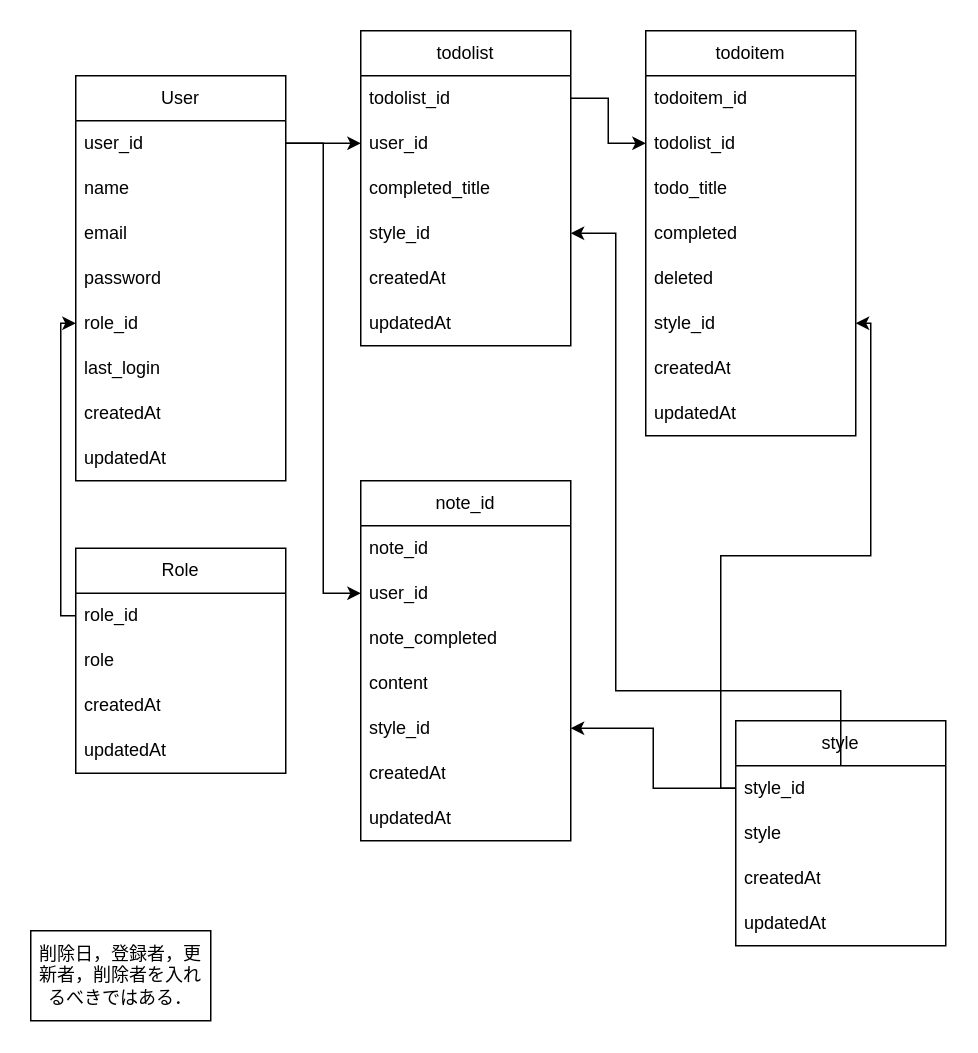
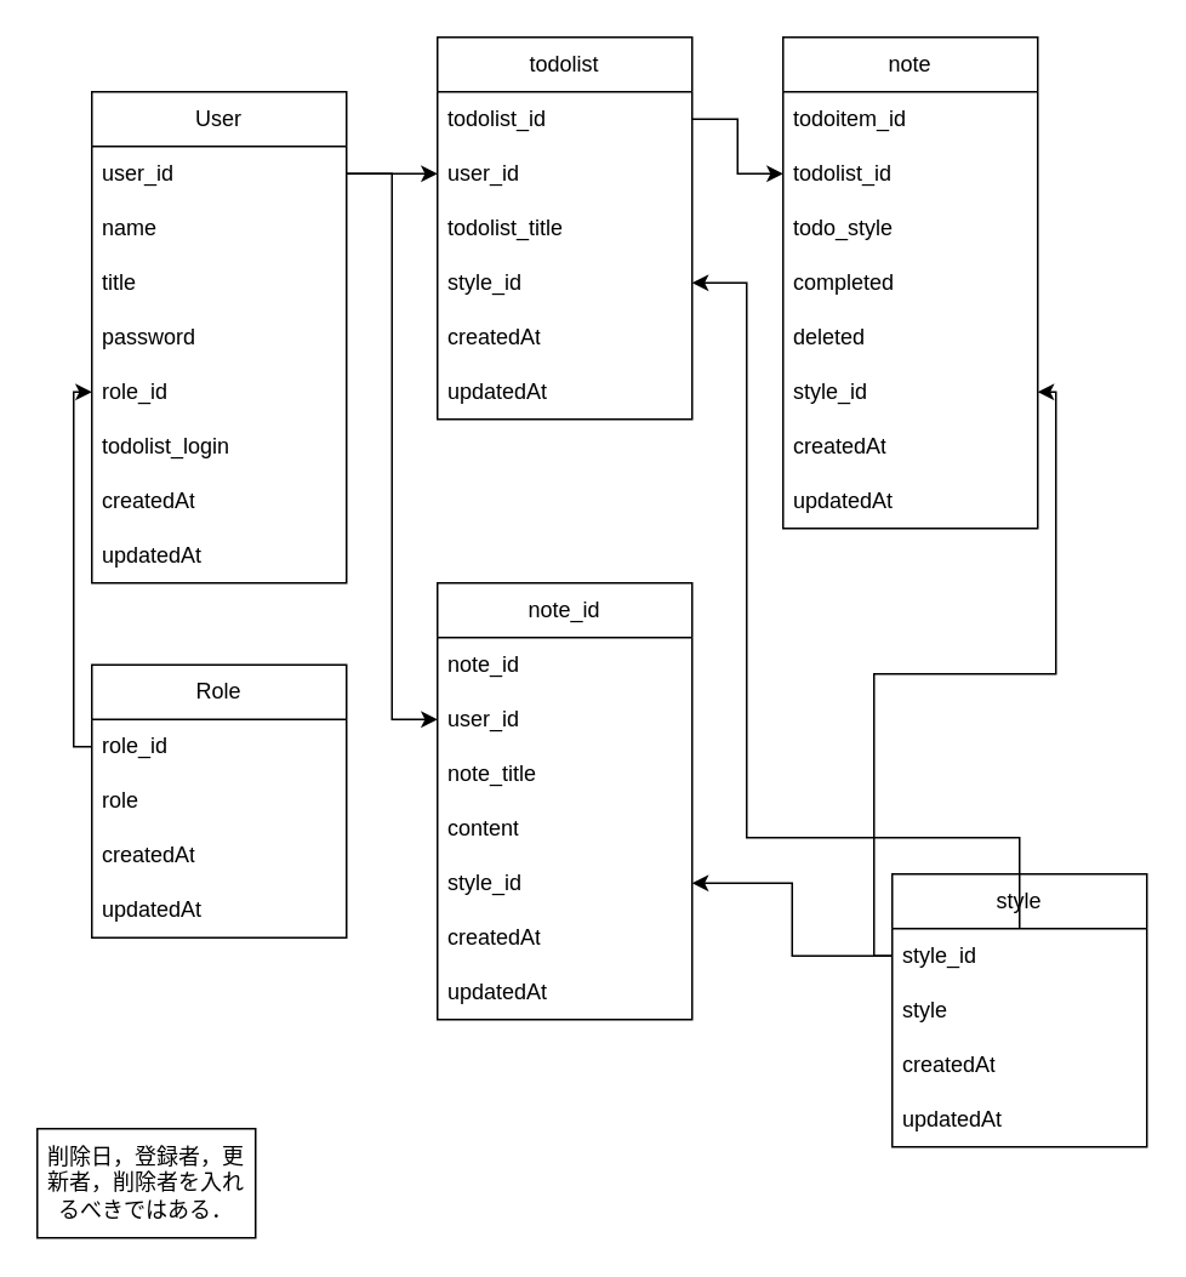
  <mxCell id="0" />
  <mxCell id="1" parent="0" />
  <mxCell id="2" value="User" style="swimlane;fontStyle=0;childLayout=stackLayout;horizontal=1;startSize=30;horizontalStack=0;resizeParent=1;resizeParentMax=0;resizeLast=0;collapsible=1;marginBottom=0;whiteSpace=wrap;html=1;" parent="1" vertex="1"><mxGeometry x="50" y="50" width="140" height="270" as="geometry" /></mxCell>
  <mxCell id="3" value="user_id" style="text;strokeColor=none;fillColor=none;align=left;verticalAlign=middle;spacingLeft=4;spacingRight=4;overflow=hidden;points=[[0,0.5],[1,0.5]];portConstraint=eastwest;rotatable=0;whiteSpace=wrap;html=1;" parent="2" vertex="1"><mxGeometry y="30" width="140" height="30" as="geometry" /></mxCell>
  <mxCell id="4" value="name" style="text;strokeColor=none;fillColor=none;align=left;verticalAlign=middle;spacingLeft=4;spacingRight=4;overflow=hidden;points=[[0,0.5],[1,0.5]];portConstraint=eastwest;rotatable=0;whiteSpace=wrap;html=1;" parent="2" vertex="1"><mxGeometry y="60" width="140" height="30" as="geometry" /></mxCell>
- <mxCell id="5" value="&lt;div&gt;email&lt;/div&gt;" style="text;strokeColor=none;fillColor=none;align=left;verticalAlign=middle;spacingLeft=4;spacingRight=4;overflow=hidden;points=[[0,0.5],[1,0.5]];portConstraint=eastwest;rotatable=0;whiteSpace=wrap;html=1;" parent="2" vertex="1"><mxGeometry y="90" width="140" height="30" as="geometry" /></mxCell>
+ <mxCell id="5" value="&lt;div&gt;title&lt;/div&gt;" style="text;strokeColor=none;fillColor=none;align=left;verticalAlign=middle;spacingLeft=4;spacingRight=4;overflow=hidden;points=[[0,0.5],[1,0.5]];portConstraint=eastwest;rotatable=0;whiteSpace=wrap;html=1;" parent="2" vertex="1"><mxGeometry y="90" width="140" height="30" as="geometry" /></mxCell>
  <mxCell id="6" value="password" style="text;strokeColor=none;fillColor=none;align=left;verticalAlign=middle;spacingLeft=4;spacingRight=4;overflow=hidden;points=[[0,0.5],[1,0.5]];portConstraint=eastwest;rotatable=0;whiteSpace=wrap;html=1;" vertex="1" parent="2"><mxGeometry y="120" width="140" height="30" as="geometry" /></mxCell>
  <mxCell id="7" value="role_id" style="text;strokeColor=none;fillColor=none;align=left;verticalAlign=middle;spacingLeft=4;spacingRight=4;overflow=hidden;points=[[0,0.5],[1,0.5]];portConstraint=eastwest;rotatable=0;whiteSpace=wrap;html=1;" parent="2" vertex="1"><mxGeometry y="150" width="140" height="30" as="geometry" /></mxCell>
- <mxCell id="8" value="last_login" style="text;strokeColor=none;fillColor=none;align=left;verticalAlign=middle;spacingLeft=4;spacingRight=4;overflow=hidden;points=[[0,0.5],[1,0.5]];portConstraint=eastwest;rotatable=0;whiteSpace=wrap;html=1;" parent="2" vertex="1"><mxGeometry y="180" width="140" height="30" as="geometry" /></mxCell>
+ <mxCell id="8" value="todolist_login" style="text;strokeColor=none;fillColor=none;align=left;verticalAlign=middle;spacingLeft=4;spacingRight=4;overflow=hidden;points=[[0,0.5],[1,0.5]];portConstraint=eastwest;rotatable=0;whiteSpace=wrap;html=1;" parent="2" vertex="1"><mxGeometry y="180" width="140" height="30" as="geometry" /></mxCell>
  <mxCell id="9" value="createdAt" style="text;strokeColor=none;fillColor=none;align=left;verticalAlign=middle;spacingLeft=4;spacingRight=4;overflow=hidden;points=[[0,0.5],[1,0.5]];portConstraint=eastwest;rotatable=0;whiteSpace=wrap;html=1;" parent="2" vertex="1"><mxGeometry y="210" width="140" height="30" as="geometry" /></mxCell>
  <mxCell id="10" value="updatedAt" style="text;strokeColor=none;fillColor=none;align=left;verticalAlign=middle;spacingLeft=4;spacingRight=4;overflow=hidden;points=[[0,0.5],[1,0.5]];portConstraint=eastwest;rotatable=0;whiteSpace=wrap;html=1;" parent="2" vertex="1"><mxGeometry y="240" width="140" height="30" as="geometry" /></mxCell>
- <mxCell id="11" value="todoitem" style="swimlane;fontStyle=0;childLayout=stackLayout;horizontal=1;startSize=30;horizontalStack=0;resizeParent=1;resizeParentMax=0;resizeLast=0;collapsible=1;marginBottom=0;whiteSpace=wrap;html=1;" parent="1" vertex="1"><mxGeometry x="430" y="20" width="140" height="270" as="geometry" /></mxCell>
+ <mxCell id="11" value="note" style="swimlane;fontStyle=0;childLayout=stackLayout;horizontal=1;startSize=30;horizontalStack=0;resizeParent=1;resizeParentMax=0;resizeLast=0;collapsible=1;marginBottom=0;whiteSpace=wrap;html=1;" parent="1" vertex="1"><mxGeometry x="430" y="20" width="140" height="270" as="geometry" /></mxCell>
  <mxCell id="12" value="todoitem_id" style="text;strokeColor=none;fillColor=none;align=left;verticalAlign=middle;spacingLeft=4;spacingRight=4;overflow=hidden;points=[[0,0.5],[1,0.5]];portConstraint=eastwest;rotatable=0;whiteSpace=wrap;html=1;" parent="11" vertex="1"><mxGeometry y="30" width="140" height="30" as="geometry" /></mxCell>
  <mxCell id="13" value="todolist_id" style="text;strokeColor=none;fillColor=none;align=left;verticalAlign=middle;spacingLeft=4;spacingRight=4;overflow=hidden;points=[[0,0.5],[1,0.5]];portConstraint=eastwest;rotatable=0;whiteSpace=wrap;html=1;" parent="11" vertex="1"><mxGeometry y="60" width="140" height="30" as="geometry" /></mxCell>
- <mxCell id="14" value="todo_title" style="text;strokeColor=none;fillColor=none;align=left;verticalAlign=middle;spacingLeft=4;spacingRight=4;overflow=hidden;points=[[0,0.5],[1,0.5]];portConstraint=eastwest;rotatable=0;whiteSpace=wrap;html=1;" parent="11" vertex="1"><mxGeometry y="90" width="140" height="30" as="geometry" /></mxCell>
+ <mxCell id="14" value="todo_style" style="text;strokeColor=none;fillColor=none;align=left;verticalAlign=middle;spacingLeft=4;spacingRight=4;overflow=hidden;points=[[0,0.5],[1,0.5]];portConstraint=eastwest;rotatable=0;whiteSpace=wrap;html=1;" parent="11" vertex="1"><mxGeometry y="90" width="140" height="30" as="geometry" /></mxCell>
  <mxCell id="15" value="completed" style="text;strokeColor=none;fillColor=none;align=left;verticalAlign=middle;spacingLeft=4;spacingRight=4;overflow=hidden;points=[[0,0.5],[1,0.5]];portConstraint=eastwest;rotatable=0;whiteSpace=wrap;html=1;" parent="11" vertex="1"><mxGeometry y="120" width="140" height="30" as="geometry" /></mxCell>
  <mxCell id="16" value="deleted" style="text;strokeColor=none;fillColor=none;align=left;verticalAlign=middle;spacingLeft=4;spacingRight=4;overflow=hidden;points=[[0,0.5],[1,0.5]];portConstraint=eastwest;rotatable=0;whiteSpace=wrap;html=1;" parent="11" vertex="1"><mxGeometry y="150" width="140" height="30" as="geometry" /></mxCell>
  <mxCell id="17" value="style_id" style="text;strokeColor=none;fillColor=none;align=left;verticalAlign=middle;spacingLeft=4;spacingRight=4;overflow=hidden;points=[[0,0.5],[1,0.5]];portConstraint=eastwest;rotatable=0;whiteSpace=wrap;html=1;" parent="11" vertex="1"><mxGeometry y="180" width="140" height="30" as="geometry" /></mxCell>
  <mxCell id="18" value="createdAt" style="text;strokeColor=none;fillColor=none;align=left;verticalAlign=middle;spacingLeft=4;spacingRight=4;overflow=hidden;points=[[0,0.5],[1,0.5]];portConstraint=eastwest;rotatable=0;whiteSpace=wrap;html=1;" parent="11" vertex="1"><mxGeometry y="210" width="140" height="30" as="geometry" /></mxCell>
  <mxCell id="19" value="updatedAt" style="text;strokeColor=none;fillColor=none;align=left;verticalAlign=middle;spacingLeft=4;spacingRight=4;overflow=hidden;points=[[0,0.5],[1,0.5]];portConstraint=eastwest;rotatable=0;whiteSpace=wrap;html=1;" parent="11" vertex="1"><mxGeometry y="240" width="140" height="30" as="geometry" /></mxCell>
  <mxCell id="20" value="note_id" style="swimlane;fontStyle=0;childLayout=stackLayout;horizontal=1;startSize=30;horizontalStack=0;resizeParent=1;resizeParentMax=0;resizeLast=0;collapsible=1;marginBottom=0;whiteSpace=wrap;html=1;" parent="1" vertex="1"><mxGeometry x="240" y="320" width="140" height="240" as="geometry" /></mxCell>
  <mxCell id="21" value="note_id" style="text;strokeColor=none;fillColor=none;align=left;verticalAlign=middle;spacingLeft=4;spacingRight=4;overflow=hidden;points=[[0,0.5],[1,0.5]];portConstraint=eastwest;rotatable=0;whiteSpace=wrap;html=1;" parent="20" vertex="1"><mxGeometry y="30" width="140" height="30" as="geometry" /></mxCell>
  <mxCell id="22" value="user_id" style="text;strokeColor=none;fillColor=none;align=left;verticalAlign=middle;spacingLeft=4;spacingRight=4;overflow=hidden;points=[[0,0.5],[1,0.5]];portConstraint=eastwest;rotatable=0;whiteSpace=wrap;html=1;" parent="20" vertex="1"><mxGeometry y="60" width="140" height="30" as="geometry" /></mxCell>
- <mxCell id="23" value="note_completed" style="text;strokeColor=none;fillColor=none;align=left;verticalAlign=middle;spacingLeft=4;spacingRight=4;overflow=hidden;points=[[0,0.5],[1,0.5]];portConstraint=eastwest;rotatable=0;whiteSpace=wrap;html=1;" parent="20" vertex="1"><mxGeometry y="90" width="140" height="30" as="geometry" /></mxCell>
+ <mxCell id="23" value="note_title" style="text;strokeColor=none;fillColor=none;align=left;verticalAlign=middle;spacingLeft=4;spacingRight=4;overflow=hidden;points=[[0,0.5],[1,0.5]];portConstraint=eastwest;rotatable=0;whiteSpace=wrap;html=1;" parent="20" vertex="1"><mxGeometry y="90" width="140" height="30" as="geometry" /></mxCell>
  <mxCell id="24" value="content" style="text;strokeColor=none;fillColor=none;align=left;verticalAlign=middle;spacingLeft=4;spacingRight=4;overflow=hidden;points=[[0,0.5],[1,0.5]];portConstraint=eastwest;rotatable=0;whiteSpace=wrap;html=1;" parent="20" vertex="1"><mxGeometry y="120" width="140" height="30" as="geometry" /></mxCell>
  <mxCell id="25" value="style_id" style="text;strokeColor=none;fillColor=none;align=left;verticalAlign=middle;spacingLeft=4;spacingRight=4;overflow=hidden;points=[[0,0.5],[1,0.5]];portConstraint=eastwest;rotatable=0;whiteSpace=wrap;html=1;" parent="20" vertex="1"><mxGeometry y="150" width="140" height="30" as="geometry" /></mxCell>
  <mxCell id="26" value="createdAt" style="text;strokeColor=none;fillColor=none;align=left;verticalAlign=middle;spacingLeft=4;spacingRight=4;overflow=hidden;points=[[0,0.5],[1,0.5]];portConstraint=eastwest;rotatable=0;whiteSpace=wrap;html=1;" parent="20" vertex="1"><mxGeometry y="180" width="140" height="30" as="geometry" /></mxCell>
  <mxCell id="27" value="updatedAt" style="text;strokeColor=none;fillColor=none;align=left;verticalAlign=middle;spacingLeft=4;spacingRight=4;overflow=hidden;points=[[0,0.5],[1,0.5]];portConstraint=eastwest;rotatable=0;whiteSpace=wrap;html=1;" parent="20" vertex="1"><mxGeometry y="210" width="140" height="30" as="geometry" /></mxCell>
  <mxCell id="28" value="todolist" style="swimlane;fontStyle=0;childLayout=stackLayout;horizontal=1;startSize=30;horizontalStack=0;resizeParent=1;resizeParentMax=0;resizeLast=0;collapsible=1;marginBottom=0;whiteSpace=wrap;html=1;" parent="1" vertex="1"><mxGeometry x="240" y="20" width="140" height="210" as="geometry" /></mxCell>
  <mxCell id="29" value="todolist_id" style="text;strokeColor=none;fillColor=none;align=left;verticalAlign=middle;spacingLeft=4;spacingRight=4;overflow=hidden;points=[[0,0.5],[1,0.5]];portConstraint=eastwest;rotatable=0;whiteSpace=wrap;html=1;" parent="28" vertex="1"><mxGeometry y="30" width="140" height="30" as="geometry" /></mxCell>
  <mxCell id="30" value="user_id" style="text;strokeColor=none;fillColor=none;align=left;verticalAlign=middle;spacingLeft=4;spacingRight=4;overflow=hidden;points=[[0,0.5],[1,0.5]];portConstraint=eastwest;rotatable=0;whiteSpace=wrap;html=1;" parent="28" vertex="1"><mxGeometry y="60" width="140" height="30" as="geometry" /></mxCell>
- <mxCell id="31" value="completed_title" style="text;strokeColor=none;fillColor=none;align=left;verticalAlign=middle;spacingLeft=4;spacingRight=4;overflow=hidden;points=[[0,0.5],[1,0.5]];portConstraint=eastwest;rotatable=0;whiteSpace=wrap;html=1;" parent="28" vertex="1"><mxGeometry y="90" width="140" height="30" as="geometry" /></mxCell>
+ <mxCell id="31" value="todolist_title" style="text;strokeColor=none;fillColor=none;align=left;verticalAlign=middle;spacingLeft=4;spacingRight=4;overflow=hidden;points=[[0,0.5],[1,0.5]];portConstraint=eastwest;rotatable=0;whiteSpace=wrap;html=1;" parent="28" vertex="1"><mxGeometry y="90" width="140" height="30" as="geometry" /></mxCell>
  <mxCell id="32" value="style_id" style="text;strokeColor=none;fillColor=none;align=left;verticalAlign=middle;spacingLeft=4;spacingRight=4;overflow=hidden;points=[[0,0.5],[1,0.5]];portConstraint=eastwest;rotatable=0;whiteSpace=wrap;html=1;" parent="28" vertex="1"><mxGeometry y="120" width="140" height="30" as="geometry" /></mxCell>
  <mxCell id="33" value="createdAt" style="text;strokeColor=none;fillColor=none;align=left;verticalAlign=middle;spacingLeft=4;spacingRight=4;overflow=hidden;points=[[0,0.5],[1,0.5]];portConstraint=eastwest;rotatable=0;whiteSpace=wrap;html=1;" parent="28" vertex="1"><mxGeometry y="150" width="140" height="30" as="geometry" /></mxCell>
  <mxCell id="34" value="updatedAt" style="text;strokeColor=none;fillColor=none;align=left;verticalAlign=middle;spacingLeft=4;spacingRight=4;overflow=hidden;points=[[0,0.5],[1,0.5]];portConstraint=eastwest;rotatable=0;whiteSpace=wrap;html=1;" parent="28" vertex="1"><mxGeometry y="180" width="140" height="30" as="geometry" /></mxCell>
  <mxCell id="35" style="edgeStyle=orthogonalEdgeStyle;rounded=0;orthogonalLoop=1;jettySize=auto;html=1;" parent="1" source="3" target="30" edge="1"><mxGeometry relative="1" as="geometry" /></mxCell>
  <mxCell id="36" style="edgeStyle=orthogonalEdgeStyle;rounded=0;orthogonalLoop=1;jettySize=auto;html=1;" parent="1" source="29" target="13" edge="1"><mxGeometry relative="1" as="geometry" /></mxCell>
  <mxCell id="37" style="edgeStyle=orthogonalEdgeStyle;rounded=0;orthogonalLoop=1;jettySize=auto;html=1;" parent="1" source="3" target="22" edge="1"><mxGeometry relative="1" as="geometry" /></mxCell>
  <mxCell id="38" value="Role" style="swimlane;fontStyle=0;childLayout=stackLayout;horizontal=1;startSize=30;horizontalStack=0;resizeParent=1;resizeParentMax=0;resizeLast=0;collapsible=1;marginBottom=0;whiteSpace=wrap;html=1;" parent="1" vertex="1"><mxGeometry x="50" y="365" width="140" height="150" as="geometry" /></mxCell>
  <mxCell id="39" value="role_id" style="text;strokeColor=none;fillColor=none;align=left;verticalAlign=middle;spacingLeft=4;spacingRight=4;overflow=hidden;points=[[0,0.5],[1,0.5]];portConstraint=eastwest;rotatable=0;whiteSpace=wrap;html=1;" parent="38" vertex="1"><mxGeometry y="30" width="140" height="30" as="geometry" /></mxCell>
  <mxCell id="40" value="role" style="text;strokeColor=none;fillColor=none;align=left;verticalAlign=middle;spacingLeft=4;spacingRight=4;overflow=hidden;points=[[0,0.5],[1,0.5]];portConstraint=eastwest;rotatable=0;whiteSpace=wrap;html=1;" parent="38" vertex="1"><mxGeometry y="60" width="140" height="30" as="geometry" /></mxCell>
  <mxCell id="41" value="createdAt" style="text;strokeColor=none;fillColor=none;align=left;verticalAlign=middle;spacingLeft=4;spacingRight=4;overflow=hidden;points=[[0,0.5],[1,0.5]];portConstraint=eastwest;rotatable=0;whiteSpace=wrap;html=1;" parent="38" vertex="1"><mxGeometry y="90" width="140" height="30" as="geometry" /></mxCell>
  <mxCell id="42" value="updatedAt" style="text;strokeColor=none;fillColor=none;align=left;verticalAlign=middle;spacingLeft=4;spacingRight=4;overflow=hidden;points=[[0,0.5],[1,0.5]];portConstraint=eastwest;rotatable=0;whiteSpace=wrap;html=1;" parent="38" vertex="1"><mxGeometry y="120" width="140" height="30" as="geometry" /></mxCell>
  <mxCell id="43" value="削除日，登録者，更新者，削除者を入れるべきではある．" style="rounded=0;whiteSpace=wrap;html=1;" parent="1" vertex="1"><mxGeometry x="20" y="620" width="120" height="60" as="geometry" /></mxCell>
  <mxCell id="44" style="edgeStyle=orthogonalEdgeStyle;html=1;entryX=0;entryY=0.5;entryDx=0;entryDy=0;rounded=0;" parent="1" source="39" target="7" edge="1"><mxGeometry relative="1" as="geometry" /></mxCell>
  <mxCell id="45" value="style" style="swimlane;fontStyle=0;childLayout=stackLayout;horizontal=1;startSize=30;horizontalStack=0;resizeParent=1;resizeParentMax=0;resizeLast=0;collapsible=1;marginBottom=0;whiteSpace=wrap;html=1;" parent="1" vertex="1"><mxGeometry x="490" y="480" width="140" height="150" as="geometry" /></mxCell>
  <mxCell id="46" value="style_id" style="text;strokeColor=none;fillColor=none;align=left;verticalAlign=middle;spacingLeft=4;spacingRight=4;overflow=hidden;points=[[0,0.5],[1,0.5]];portConstraint=eastwest;rotatable=0;whiteSpace=wrap;html=1;" parent="45" vertex="1"><mxGeometry y="30" width="140" height="30" as="geometry" /></mxCell>
  <mxCell id="47" value="style" style="text;strokeColor=none;fillColor=none;align=left;verticalAlign=middle;spacingLeft=4;spacingRight=4;overflow=hidden;points=[[0,0.5],[1,0.5]];portConstraint=eastwest;rotatable=0;whiteSpace=wrap;html=1;" parent="45" vertex="1"><mxGeometry y="60" width="140" height="30" as="geometry" /></mxCell>
  <mxCell id="48" value="createdAt" style="text;strokeColor=none;fillColor=none;align=left;verticalAlign=middle;spacingLeft=4;spacingRight=4;overflow=hidden;points=[[0,0.5],[1,0.5]];portConstraint=eastwest;rotatable=0;whiteSpace=wrap;html=1;" parent="45" vertex="1"><mxGeometry y="90" width="140" height="30" as="geometry" /></mxCell>
  <mxCell id="49" value="updatedAt" style="text;strokeColor=none;fillColor=none;align=left;verticalAlign=middle;spacingLeft=4;spacingRight=4;overflow=hidden;points=[[0,0.5],[1,0.5]];portConstraint=eastwest;rotatable=0;whiteSpace=wrap;html=1;" parent="45" vertex="1"><mxGeometry y="120" width="140" height="30" as="geometry" /></mxCell>
  <mxCell id="50" style="edgeStyle=orthogonalEdgeStyle;html=1;entryX=1;entryY=0.5;entryDx=0;entryDy=0;rounded=0;" parent="1" source="46" target="25" edge="1"><mxGeometry relative="1" as="geometry" /></mxCell>
  <mxCell id="51" style="edgeStyle=orthogonalEdgeStyle;rounded=0;html=1;entryX=1;entryY=0.5;entryDx=0;entryDy=0;" parent="1" source="46" target="17" edge="1"><mxGeometry relative="1" as="geometry" /></mxCell>
  <mxCell id="52" style="edgeStyle=orthogonalEdgeStyle;rounded=0;html=1;entryX=1;entryY=0.5;entryDx=0;entryDy=0;" parent="1" source="46" target="32" edge="1"><mxGeometry relative="1" as="geometry"><Array as="points"><mxPoint x="560" y="460" /><mxPoint x="410" y="460" /><mxPoint x="410" y="155" /></Array></mxGeometry></mxCell>
